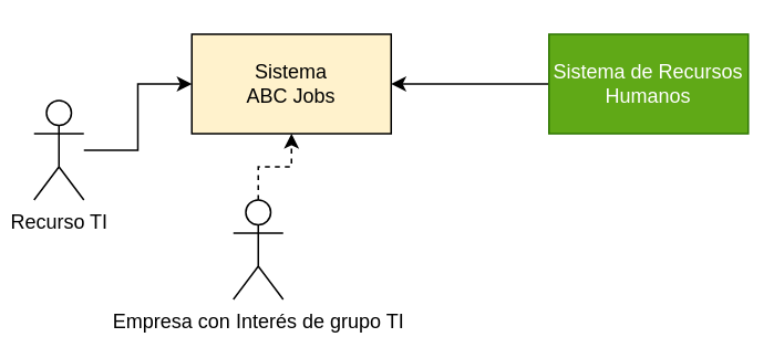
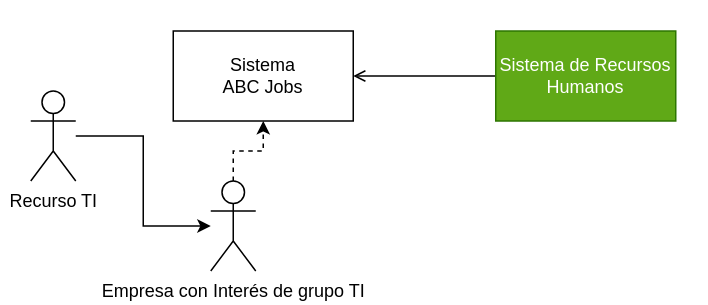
  <mxCell id="0" />
  <mxCell id="1" parent="0" />
- <mxCell id="2" value="Sistema&lt;br&gt;ABC Jobs" style="rounded=0;whiteSpace=wrap;html=1;fillColor=#fff2cc;" vertex="1" parent="1"><mxGeometry x="115" y="20" width="120" height="60" as="geometry" /></mxCell>
- <mxCell id="3" style="edgeStyle=orthogonalEdgeStyle;rounded=0;orthogonalLoop=1;jettySize=auto;html=1;" edge="1" parent="1" source="4" target="2"><mxGeometry relative="1" as="geometry" /></mxCell>
+ <mxCell id="2" value="Sistema&lt;br&gt;ABC Jobs" style="rounded=0;whiteSpace=wrap;html=1;" vertex="1" parent="1"><mxGeometry x="115" y="20" width="120" height="60" as="geometry" /></mxCell>
+ <mxCell id="3" style="edgeStyle=orthogonalEdgeStyle;rounded=0;orthogonalLoop=1;jettySize=auto;html=1;" edge="1" parent="1" source="4" target="6"><mxGeometry relative="1" as="geometry" /></mxCell>
  <mxCell id="4" value="Recurso TI" style="shape=umlActor;verticalLabelPosition=bottom;verticalAlign=top;html=1;outlineConnect=0;" vertex="1" parent="1"><mxGeometry x="20" y="60" width="30" height="60" as="geometry" /></mxCell>
  <mxCell id="5" style="edgeStyle=orthogonalEdgeStyle;rounded=0;orthogonalLoop=1;jettySize=auto;html=1;dashed=1;" edge="1" parent="1" source="6" target="2"><mxGeometry relative="1" as="geometry" /></mxCell>
  <mxCell id="6" value="Empresa con Interés de grupo TI" style="shape=umlActor;verticalLabelPosition=bottom;verticalAlign=top;html=1;outlineConnect=0;" vertex="1" parent="1"><mxGeometry x="140" y="120" width="30" height="60" as="geometry" /></mxCell>
- <mxCell id="7" style="edgeStyle=orthogonalEdgeStyle;rounded=0;orthogonalLoop=1;jettySize=auto;html=1;" edge="1" parent="1" source="8" target="2"><mxGeometry relative="1" as="geometry" /></mxCell>
+ <mxCell id="7" style="edgeStyle=orthogonalEdgeStyle;rounded=0;orthogonalLoop=1;jettySize=auto;html=1;endArrow=open;" edge="1" parent="1" source="8" target="2"><mxGeometry relative="1" as="geometry" /></mxCell>
  <mxCell id="8" value="Sistema de Recursos Humanos" style="rounded=0;whiteSpace=wrap;html=1;fillColor=#60a917;fontColor=#ffffff;strokeColor=#2D7600;" vertex="1" parent="1"><mxGeometry x="330" y="20" width="120" height="60" as="geometry" /></mxCell>
